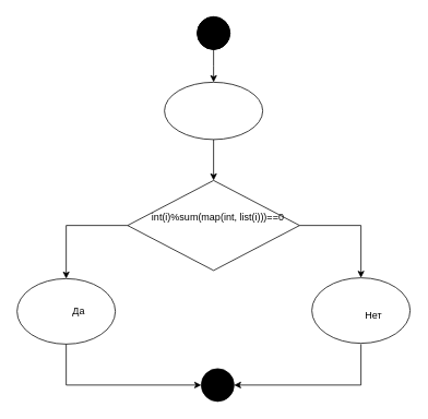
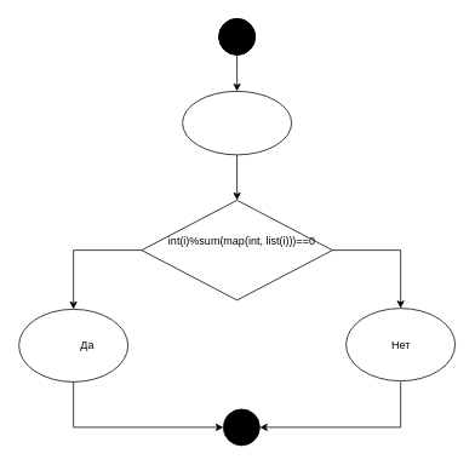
  <mxCell id="0" />
  <mxCell id="1" parent="0" />
  <mxCell id="2" value="" style="ellipse;whiteSpace=wrap;html=1;fillColor=#FFFFFF;" vertex="1" parent="1"><mxGeometry x="20" y="340" width="120" height="80" as="geometry" /></mxCell>
  <mxCell id="3" value="" style="ellipse;whiteSpace=wrap;html=1;aspect=fixed;fillColor=#000000;" vertex="1" parent="1"><mxGeometry x="240" y="20" width="40" height="40" as="geometry" /></mxCell>
  <mxCell id="4" style="edgeStyle=orthogonalEdgeStyle;rounded=0;orthogonalLoop=1;jettySize=auto;html=1;exitX=0.5;exitY=1;exitDx=0;exitDy=0;" edge="1" parent="1" source="5"><mxGeometry relative="1" as="geometry"><mxPoint x="260" y="100" as="targetPoint" /></mxGeometry></mxCell>
  <mxCell id="5" value="" style="ellipse;whiteSpace=wrap;html=1;aspect=fixed;fillColor=#000000;" vertex="1" parent="1"><mxGeometry x="240" y="20" width="40" height="40" as="geometry" /></mxCell>
  <mxCell id="6" value="" style="ellipse;whiteSpace=wrap;html=1;aspect=fixed;fillColor=#000000;" vertex="1" parent="1"><mxGeometry x="245" y="450" width="40" height="40" as="geometry" /></mxCell>
  <mxCell id="7" value="" style="ellipse;whiteSpace=wrap;html=1;fillColor=#FFFFFF;" vertex="1" parent="1"><mxGeometry x="200" y="100" width="120" height="70" as="geometry" /></mxCell>
  <mxCell id="8" value="Да" style="text;html=1;resizable=0;autosize=1;align=center;verticalAlign=middle;points=[];fillColor=none;strokeColor=none;rounded=0;" vertex="1" parent="1"><mxGeometry x="80" y="370" width="30" height="20" as="geometry" /></mxCell>
  <mxCell id="9" value="" style="endArrow=classic;html=1;rounded=0;exitX=0.5;exitY=1;exitDx=0;exitDy=0;entryX=0.5;entryY=0;entryDx=0;entryDy=0;" edge="1" parent="1" source="7"><mxGeometry width="50" height="50" relative="1" as="geometry"><mxPoint x="250" y="390" as="sourcePoint" /><mxPoint x="260" y="220" as="targetPoint" /></mxGeometry></mxCell>
  <mxCell id="10" value="" style="rhombus;whiteSpace=wrap;html=1;fillColor=#FFFFFF;" vertex="1" parent="1"><mxGeometry x="155" y="220" width="210" height="110" as="geometry" /></mxCell>
  <mxCell id="11" value="" style="ellipse;whiteSpace=wrap;html=1;fillColor=#FFFFFF;" vertex="1" parent="1"><mxGeometry x="380" y="339" width="120" height="80" as="geometry" /></mxCell>
  <mxCell id="12" value="" style="endArrow=classic;html=1;rounded=0;exitX=1;exitY=0.5;exitDx=0;exitDy=0;entryX=0.5;entryY=0;entryDx=0;entryDy=0;" edge="1" parent="1" source="10" target="11"><mxGeometry width="50" height="50" relative="1" as="geometry"><mxPoint x="370" y="270" as="sourcePoint" /><mxPoint x="410" y="260" as="targetPoint" /><Array as="points"><mxPoint x="440" y="275" /></Array></mxGeometry></mxCell>
  <mxCell id="13" value="" style="endArrow=classic;html=1;rounded=0;exitX=0;exitY=0.5;exitDx=0;exitDy=0;entryX=0.5;entryY=0;entryDx=0;entryDy=0;" edge="1" parent="1" source="10" target="2"><mxGeometry width="50" height="50" relative="1" as="geometry"><mxPoint x="360" y="310" as="sourcePoint" /><mxPoint x="410" y="260" as="targetPoint" /><Array as="points"><mxPoint x="80" y="275" /></Array></mxGeometry></mxCell>
  <mxCell id="14" value="int(i)%sum(map(int, list(i)))==0" style="text;html=1;resizable=0;autosize=1;align=center;verticalAlign=middle;points=[];fillColor=none;strokeColor=none;rounded=0;" vertex="1" parent="1"><mxGeometry x="175" y="255" width="180" height="20" as="geometry" /></mxCell>
- <mxCell id="15" value="Нет" style="text;html=1;resizable=0;autosize=1;align=center;verticalAlign=middle;points=[];fillColor=none;strokeColor=none;rounded=0;" vertex="1" parent="1"><mxGeometry x="435" y="375" width="40" height="20" as="geometry" /></mxCell>
+ <mxCell id="15" value="Нет" style="text;html=1;resizable=0;autosize=1;align=center;verticalAlign=middle;points=[];fillColor=none;strokeColor=none;rounded=0;" vertex="1" parent="1"><mxGeometry x="420" y="370" width="40" height="20" as="geometry" /></mxCell>
  <mxCell id="16" value="" style="endArrow=classic;html=1;rounded=0;entryX=1;entryY=0.5;entryDx=0;entryDy=0;" edge="1" parent="1" target="6"><mxGeometry width="50" height="50" relative="1" as="geometry"><mxPoint x="440" y="420" as="sourcePoint" /><mxPoint x="330" y="370" as="targetPoint" /><Array as="points"><mxPoint x="440" y="470" /></Array></mxGeometry></mxCell>
  <mxCell id="17" value="" style="endArrow=classic;html=1;rounded=0;exitX=0.5;exitY=1;exitDx=0;exitDy=0;entryX=0;entryY=0.5;entryDx=0;entryDy=0;" edge="1" parent="1" source="2" target="6"><mxGeometry width="50" height="50" relative="1" as="geometry"><mxPoint x="280" y="420" as="sourcePoint" /><mxPoint x="330" y="370" as="targetPoint" /><Array as="points"><mxPoint x="80" y="470" /></Array></mxGeometry></mxCell>
